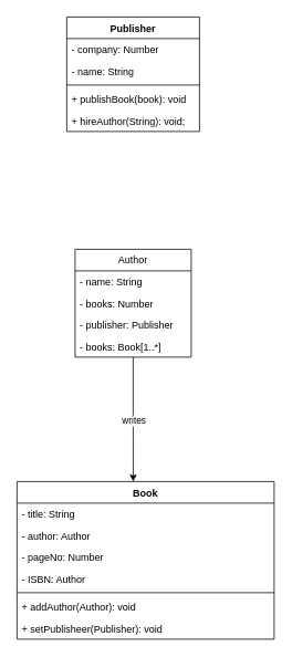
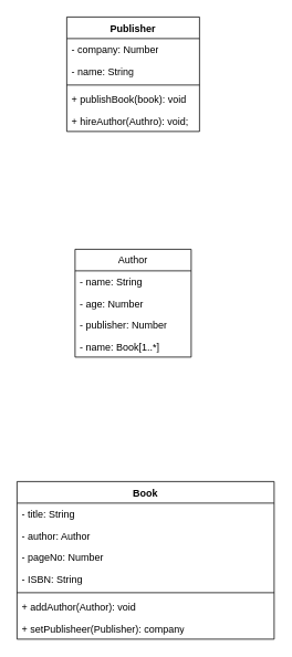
  <mxCell id="0" />
  <mxCell id="1" parent="0" />
  <mxCell id="2" value="Author" style="swimlane;fontStyle=0;childLayout=stackLayout;horizontal=1;startSize=26;fillColor=none;horizontalStack=0;resizeParent=1;resizeParentMax=0;resizeLast=0;collapsible=1;marginBottom=0;whiteSpace=wrap;html=1;" parent="1" vertex="1"><mxGeometry x="90" y="300" width="140" height="130" as="geometry" /></mxCell>
  <mxCell id="3" value="- name: String" style="text;strokeColor=none;fillColor=none;align=left;verticalAlign=top;spacingLeft=4;spacingRight=4;overflow=hidden;rotatable=0;points=[[0,0.5],[1,0.5]];portConstraint=eastwest;whiteSpace=wrap;html=1;" parent="2" vertex="1"><mxGeometry y="26" width="140" height="26" as="geometry" /></mxCell>
- <mxCell id="4" value="- books: Number" style="text;strokeColor=none;fillColor=none;align=left;verticalAlign=top;spacingLeft=4;spacingRight=4;overflow=hidden;rotatable=0;points=[[0,0.5],[1,0.5]];portConstraint=eastwest;whiteSpace=wrap;html=1;" parent="2" vertex="1"><mxGeometry y="52" width="140" height="26" as="geometry" /></mxCell>
- <mxCell id="5" value="- publisher: Publisher" style="text;strokeColor=none;fillColor=none;align=left;verticalAlign=top;spacingLeft=4;spacingRight=4;overflow=hidden;rotatable=0;points=[[0,0.5],[1,0.5]];portConstraint=eastwest;whiteSpace=wrap;html=1;fontSize=12;fontFamily=Helvetica;fontColor=default;" parent="2" vertex="1"><mxGeometry y="78" width="140" height="26" as="geometry" /></mxCell>
- <mxCell id="6" value="- books: Book[1..*]" style="text;strokeColor=none;fillColor=none;align=left;verticalAlign=top;spacingLeft=4;spacingRight=4;overflow=hidden;rotatable=0;points=[[0,0.5],[1,0.5]];portConstraint=eastwest;whiteSpace=wrap;html=1;" parent="2" vertex="1"><mxGeometry y="104" width="140" height="26" as="geometry" /></mxCell>
- <mxCell id="7" style="edgeStyle=orthogonalEdgeStyle;rounded=0;orthogonalLoop=1;jettySize=auto;html=1;entryX=0.452;entryY=0;entryDx=0;entryDy=0;align=center;exitX=0.5;exitY=1;exitDx=0;exitDy=0;entryPerimeter=0;" parent="1" source="2" target="9" edge="1"><mxGeometry relative="1" as="geometry"><mxPoint x="145" y="580" as="targetPoint" /></mxGeometry></mxCell>
- <mxCell id="8" value="writes" style="edgeLabel;html=1;align=center;verticalAlign=middle;resizable=0;points=[];" parent="7" vertex="1" connectable="0"><mxGeometry x="0.044" y="-1" relative="1" as="geometry"><mxPoint x="1" y="-1" as="offset" /></mxGeometry></mxCell>
+ <mxCell id="4" value="- age: Number" style="text;strokeColor=none;fillColor=none;align=left;verticalAlign=top;spacingLeft=4;spacingRight=4;overflow=hidden;rotatable=0;points=[[0,0.5],[1,0.5]];portConstraint=eastwest;whiteSpace=wrap;html=1;" parent="2" vertex="1"><mxGeometry y="52" width="140" height="26" as="geometry" /></mxCell>
+ <mxCell id="5" value="- publisher: Number" style="text;strokeColor=none;fillColor=none;align=left;verticalAlign=top;spacingLeft=4;spacingRight=4;overflow=hidden;rotatable=0;points=[[0,0.5],[1,0.5]];portConstraint=eastwest;whiteSpace=wrap;html=1;fontSize=12;fontFamily=Helvetica;fontColor=default;" parent="2" vertex="1"><mxGeometry y="78" width="140" height="26" as="geometry" /></mxCell>
+ <mxCell id="6" value="- name: Book[1..*]" style="text;strokeColor=none;fillColor=none;align=left;verticalAlign=top;spacingLeft=4;spacingRight=4;overflow=hidden;rotatable=0;points=[[0,0.5],[1,0.5]];portConstraint=eastwest;whiteSpace=wrap;html=1;" parent="2" vertex="1"><mxGeometry y="104" width="140" height="26" as="geometry" /></mxCell>
  <mxCell id="9" value="Book" style="swimlane;fontStyle=1;align=center;verticalAlign=top;childLayout=stackLayout;horizontal=1;startSize=26;horizontalStack=0;resizeParent=1;resizeParentMax=0;resizeLast=0;collapsible=1;marginBottom=0;whiteSpace=wrap;html=1;" parent="1" vertex="1"><mxGeometry x="20" y="580" width="310" height="190" as="geometry" /></mxCell>
  <mxCell id="10" value="- title: String" style="text;strokeColor=none;fillColor=none;align=left;verticalAlign=top;spacingLeft=4;spacingRight=4;overflow=hidden;rotatable=0;points=[[0,0.5],[1,0.5]];portConstraint=eastwest;whiteSpace=wrap;html=1;" parent="9" vertex="1"><mxGeometry y="26" width="310" height="26" as="geometry" /></mxCell>
  <mxCell id="11" value="- author: Author" style="text;strokeColor=none;fillColor=none;align=left;verticalAlign=top;spacingLeft=4;spacingRight=4;overflow=hidden;rotatable=0;points=[[0,0.5],[1,0.5]];portConstraint=eastwest;whiteSpace=wrap;html=1;fontSize=12;fontFamily=Helvetica;fontColor=default;" parent="9" vertex="1"><mxGeometry y="52" width="310" height="26" as="geometry" /></mxCell>
  <mxCell id="12" value="- pageNo: Number" style="text;strokeColor=none;fillColor=none;align=left;verticalAlign=top;spacingLeft=4;spacingRight=4;overflow=hidden;rotatable=0;points=[[0,0.5],[1,0.5]];portConstraint=eastwest;whiteSpace=wrap;html=1;fontSize=12;fontFamily=Helvetica;fontColor=default;" parent="9" vertex="1"><mxGeometry y="78" width="310" height="26" as="geometry" /></mxCell>
- <mxCell id="13" value="- ISBN: Author" style="text;strokeColor=none;fillColor=none;align=left;verticalAlign=top;spacingLeft=4;spacingRight=4;overflow=hidden;rotatable=0;points=[[0,0.5],[1,0.5]];portConstraint=eastwest;whiteSpace=wrap;html=1;fontSize=12;fontFamily=Helvetica;fontColor=default;" parent="9" vertex="1"><mxGeometry y="104" width="310" height="26" as="geometry" /></mxCell>
+ <mxCell id="13" value="- ISBN: String" style="text;strokeColor=none;fillColor=none;align=left;verticalAlign=top;spacingLeft=4;spacingRight=4;overflow=hidden;rotatable=0;points=[[0,0.5],[1,0.5]];portConstraint=eastwest;whiteSpace=wrap;html=1;fontSize=12;fontFamily=Helvetica;fontColor=default;" parent="9" vertex="1"><mxGeometry y="104" width="310" height="26" as="geometry" /></mxCell>
  <mxCell id="14" value="" style="line;strokeWidth=1;fillColor=none;align=left;verticalAlign=middle;spacingTop=-1;spacingLeft=3;spacingRight=3;rotatable=0;labelPosition=right;points=[];portConstraint=eastwest;strokeColor=inherit;" parent="9" vertex="1"><mxGeometry y="130" width="310" height="8" as="geometry" /></mxCell>
  <mxCell id="15" value="+ addAuthor(Author): void" style="text;strokeColor=none;fillColor=none;align=left;verticalAlign=top;spacingLeft=4;spacingRight=4;overflow=hidden;rotatable=0;points=[[0,0.5],[1,0.5]];portConstraint=eastwest;whiteSpace=wrap;html=1;fontSize=12;fontFamily=Helvetica;fontColor=default;" parent="9" vertex="1"><mxGeometry y="138" width="310" height="26" as="geometry" /></mxCell>
- <mxCell id="16" value="+ setPublisheer(Publisher): void" style="text;strokeColor=none;fillColor=none;align=left;verticalAlign=top;spacingLeft=4;spacingRight=4;overflow=hidden;rotatable=0;points=[[0,0.5],[1,0.5]];portConstraint=eastwest;whiteSpace=wrap;html=1;" parent="9" vertex="1"><mxGeometry y="164" width="310" height="26" as="geometry" /></mxCell>
+ <mxCell id="16" value="+ setPublisheer(Publisher): company" style="text;strokeColor=none;fillColor=none;align=left;verticalAlign=top;spacingLeft=4;spacingRight=4;overflow=hidden;rotatable=0;points=[[0,0.5],[1,0.5]];portConstraint=eastwest;whiteSpace=wrap;html=1;" parent="9" vertex="1"><mxGeometry y="164" width="310" height="26" as="geometry" /></mxCell>
  <mxCell id="17" value="Publisher" style="swimlane;fontStyle=1;align=center;verticalAlign=top;childLayout=stackLayout;horizontal=1;startSize=26;horizontalStack=0;resizeParent=1;resizeParentMax=0;resizeLast=0;collapsible=1;marginBottom=0;whiteSpace=wrap;html=1;fontFamily=Helvetica;fontSize=12;fontColor=default;fillColor=none;gradientColor=none;" parent="1" vertex="1"><mxGeometry x="80" y="20" width="160" height="138" as="geometry" /></mxCell>
  <mxCell id="18" value="- company: Number" style="text;strokeColor=none;fillColor=none;align=left;verticalAlign=top;spacingLeft=4;spacingRight=4;overflow=hidden;rotatable=0;points=[[0,0.5],[1,0.5]];portConstraint=eastwest;whiteSpace=wrap;html=1;fontSize=12;fontFamily=Helvetica;fontColor=default;" parent="17" vertex="1"><mxGeometry y="26" width="160" height="26" as="geometry" /></mxCell>
  <mxCell id="19" value="- name: String&lt;br&gt;" style="text;strokeColor=none;fillColor=none;align=left;verticalAlign=top;spacingLeft=4;spacingRight=4;overflow=hidden;rotatable=0;points=[[0,0.5],[1,0.5]];portConstraint=eastwest;whiteSpace=wrap;html=1;fontSize=12;fontFamily=Helvetica;fontColor=default;" parent="17" vertex="1"><mxGeometry y="52" width="160" height="26" as="geometry" /></mxCell>
  <mxCell id="20" value="" style="line;strokeWidth=1;fillColor=none;align=left;verticalAlign=middle;spacingTop=-1;spacingLeft=3;spacingRight=3;rotatable=0;labelPosition=right;points=[];portConstraint=eastwest;strokeColor=inherit;fontFamily=Helvetica;fontSize=12;fontColor=default;html=1;" parent="17" vertex="1"><mxGeometry y="78" width="160" height="8" as="geometry" /></mxCell>
  <mxCell id="21" value="+ publishBook(book): void" style="text;strokeColor=none;fillColor=none;align=left;verticalAlign=top;spacingLeft=4;spacingRight=4;overflow=hidden;rotatable=0;points=[[0,0.5],[1,0.5]];portConstraint=eastwest;whiteSpace=wrap;html=1;fontSize=12;fontFamily=Helvetica;fontColor=default;" parent="17" vertex="1"><mxGeometry y="86" width="160" height="26" as="geometry" /></mxCell>
- <mxCell id="22" value="+ hireAuthor(String): void;" style="text;strokeColor=none;fillColor=none;align=left;verticalAlign=top;spacingLeft=4;spacingRight=4;overflow=hidden;rotatable=0;points=[[0,0.5],[1,0.5]];portConstraint=eastwest;whiteSpace=wrap;html=1;fontSize=12;fontFamily=Helvetica;fontColor=default;" parent="17" vertex="1"><mxGeometry y="112" width="160" height="26" as="geometry" /></mxCell>
+ <mxCell id="22" value="+ hireAuthor(Authro): void;" style="text;strokeColor=none;fillColor=none;align=left;verticalAlign=top;spacingLeft=4;spacingRight=4;overflow=hidden;rotatable=0;points=[[0,0.5],[1,0.5]];portConstraint=eastwest;whiteSpace=wrap;html=1;fontSize=12;fontFamily=Helvetica;fontColor=default;" parent="17" vertex="1"><mxGeometry y="112" width="160" height="26" as="geometry" /></mxCell>
